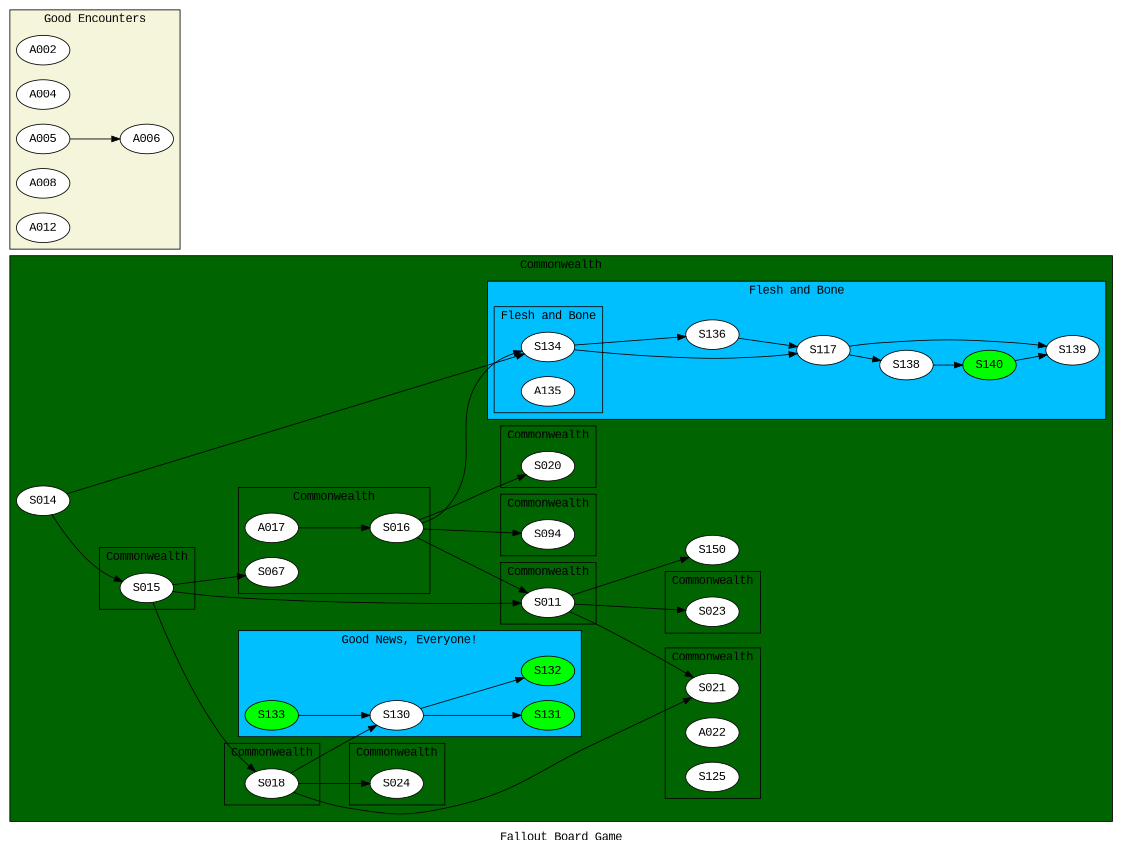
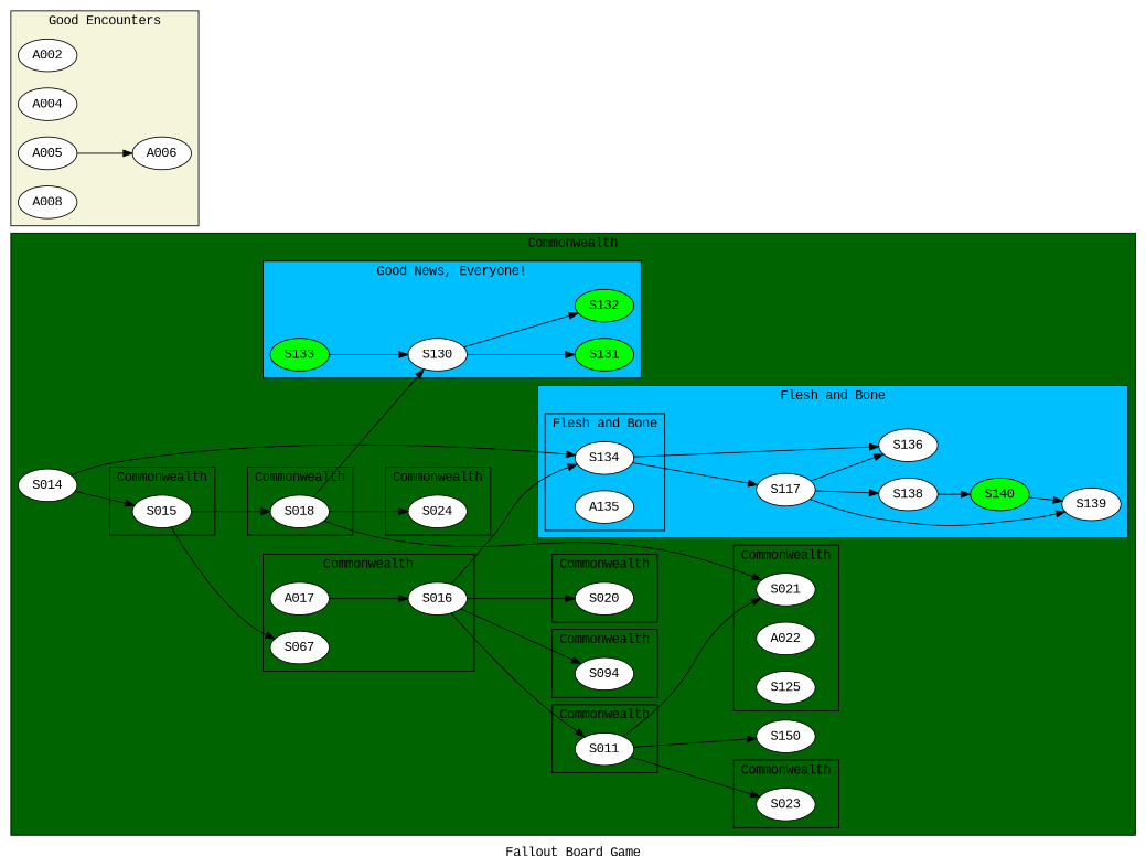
  digraph {
    compound=true
    fontname="Liberation Mono"
    label="Fallout Board Game"
    rankdir=LR
    node [fillcolor=white fontname="Liberation Mono" style=filled]
    edge [fontname="Liberation Mono"]
    S015
    S016
    A017
    S067
    S018
    n6 [label=S011]
    S024
    S021
    A022
    S125
    S023
    S094
    S020
    S138
    S139
    S134
    A135
    n18 [label=S117]
    S136
    S140 [fillcolor=green]
    S130
    S131 [fillcolor=green]
    S132 [fillcolor=green]
    S133 [fillcolor=green]
    S014
    S150
    A002
    A004
    A005
    A008
-   A012
    A006
    subgraph cluster_1 {
      bgcolor=darkgreen
      label=Commonwealth
      S014
      S150
      subgraph cluster_2 {
        bgcolor=darkgreen
        label=Commonwealth
        S015
      }
      subgraph cluster_3 {
        bgcolor=darkgreen
        label=Commonwealth
        S016
        A017
        S067
      }
      subgraph cluster_4 {
        bgcolor=darkgreen
        label=Commonwealth
        S018
      }
      subgraph cluster_5 {
        bgcolor=darkgreen
        label=Commonwealth
        n6
      }
      subgraph cluster_6 {
        bgcolor=darkgreen
        label=Commonwealth
        S024
      }
      subgraph cluster_7 {
        bgcolor=darkgreen
        label=Commonwealth
        S021
        A022
        S125
      }
      subgraph cluster_8 {
        bgcolor=darkgreen
        label=Commonwealth
        S023
      }
      subgraph cluster_9 {
        bgcolor=darkgreen
        label=Commonwealth
      }
      subgraph cluster_10 {
        bgcolor=darkgreen
        label=Commonwealth
        S094
      }
      subgraph cluster_11 {
        bgcolor=darkgreen
        label=Commonwealth
        S020
      }
      subgraph cluster_12 {
        bgcolor=deepskyblue
        label="Flesh and Bone"
        n18
        S136
        S140
        subgraph sub_13 {
          bgcolor=deepskyblue
          label="Flesh and Bone"
          S138
          S139
        }
        subgraph cluster_14 {
          bgcolor=deepskyblue
          label="Flesh and Bone"
          S134
          A135
        }
      }
      subgraph cluster_15 {
        bgcolor=deepskyblue
        label="Good News, Everyone!"
        S130
        S131
        S132
        S133
      }
    }
    subgraph cluster_16 {
      bgcolor=beige
      label="Good Encounters"
      A006
      subgraph sub_17 {
        bgcolor=beige
        label="Random Encounters"
        A002
        A004
        A005
        A008
-       A012
      }
    }
    S015 -> S067
    S015 -> S018
-   S015 -> n6
    S016 -> n6
    S016 -> S094
    S016 -> S020
    S016 -> S134
    A017 -> S016
    S018 -> S024
    S018 -> S021
    S018 -> S130
    n6 -> S021
    n6 -> S023
    n6 -> S150
    S138 -> S140
    S134 -> n18
    S134 -> S136
    n18 -> S138
    n18 -> S139
-   S136 -> n18
+   n18 -> S136
    S140 -> S139
    S130 -> S131
    S130 -> S132
    S133 -> S130
    S014 -> S015
    S014 -> S134
    A005 -> A006
  }
